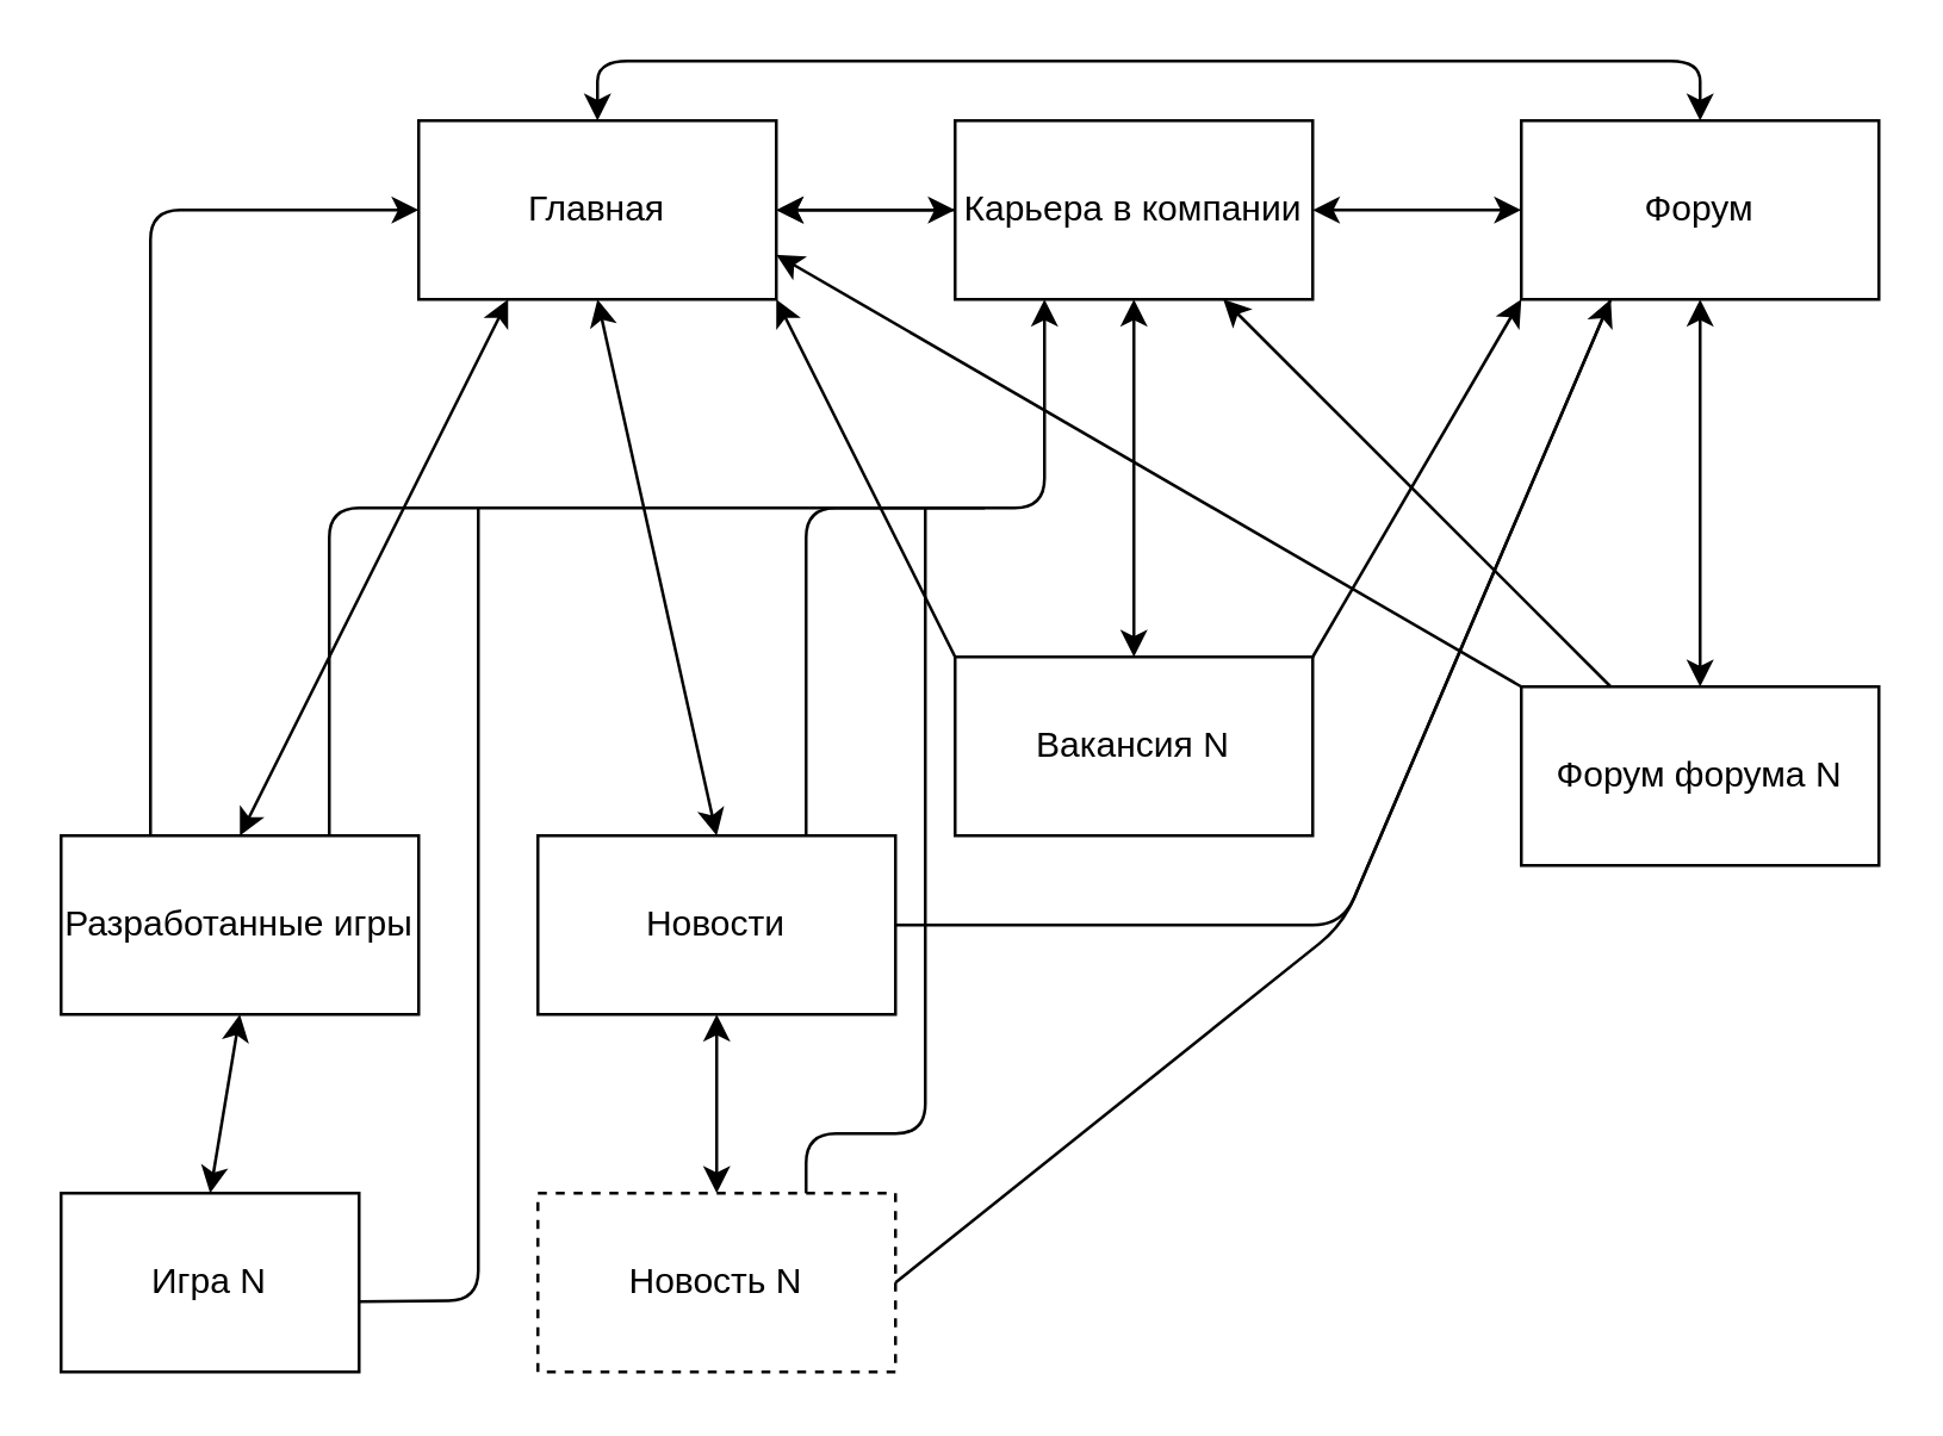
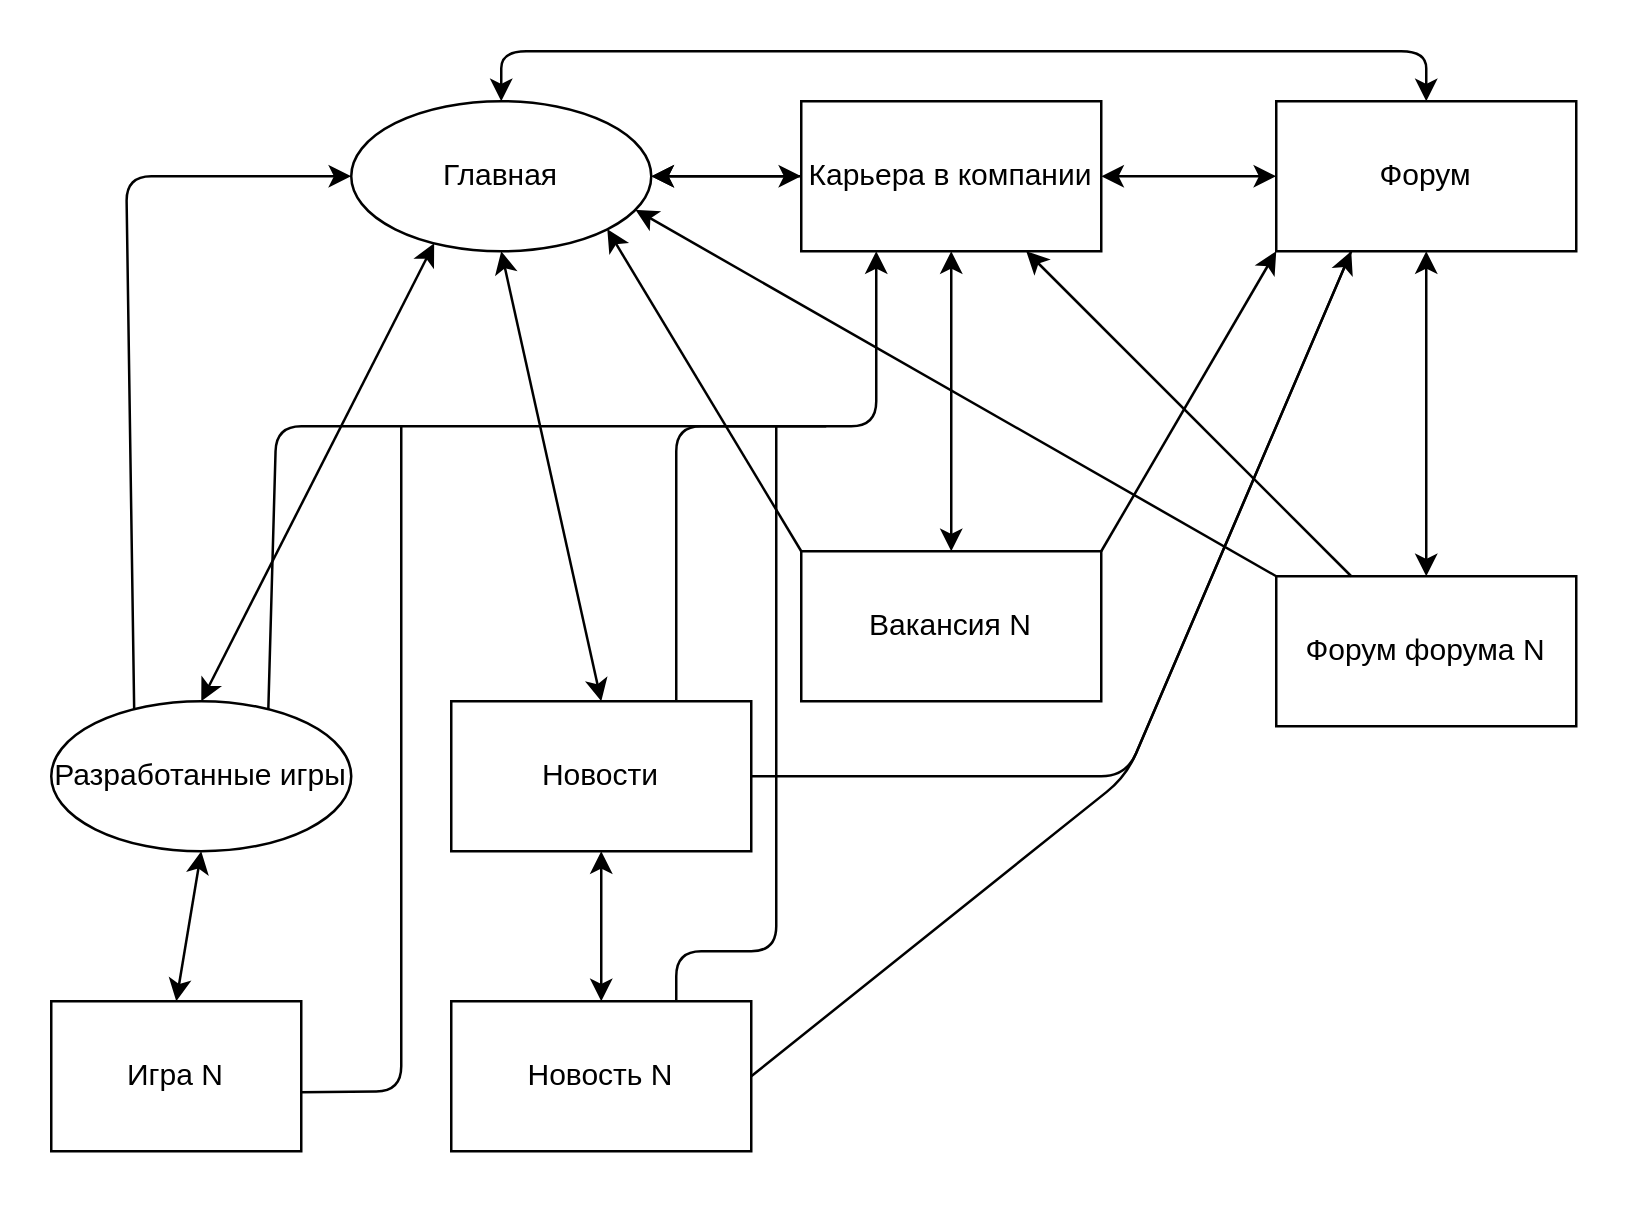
  <mxCell id="0" />
  <mxCell id="1" parent="0" />
- <mxCell id="2" value="Главная" style="rounded=0;whiteSpace=wrap;html=1;" vertex="1" parent="1"><mxGeometry x="140" y="40" width="120" height="60" as="geometry" /></mxCell>
+ <mxCell id="2" value="Главная" style="ellipse;whiteSpace=wrap;html=1;" vertex="1" parent="1"><mxGeometry x="140" y="40" width="120" height="60" as="geometry" /></mxCell>
  <mxCell id="3" value="Вакансия N" style="rounded=0;whiteSpace=wrap;html=1;" vertex="1" parent="1"><mxGeometry x="320" y="220" width="120" height="60" as="geometry" /></mxCell>
  <mxCell id="4" value="" style="edgeStyle=orthogonalEdgeStyle;rounded=0;orthogonalLoop=1;jettySize=auto;html=1;exitX=0;exitY=0.5;exitDx=0;exitDy=0;" edge="1" parent="1" source="5" target="2"><mxGeometry relative="1" as="geometry" /></mxCell>
  <mxCell id="5" value="Карьера в компании" style="rounded=0;whiteSpace=wrap;html=1;" vertex="1" parent="1"><mxGeometry x="320" y="40" width="120" height="60" as="geometry" /></mxCell>
  <mxCell id="6" value="Форум" style="rounded=0;whiteSpace=wrap;html=1;" vertex="1" parent="1"><mxGeometry x="510" y="40" width="120" height="60" as="geometry" /></mxCell>
- <mxCell id="7" value="Разработанные игры" style="rounded=0;whiteSpace=wrap;html=1;" vertex="1" parent="1"><mxGeometry x="20" y="280" width="120" height="60" as="geometry" /></mxCell>
+ <mxCell id="7" value="Разработанные игры" style="ellipse;whiteSpace=wrap;html=1;" vertex="1" parent="1"><mxGeometry x="20" y="280" width="120" height="60" as="geometry" /></mxCell>
  <mxCell id="8" value="Новости" style="rounded=0;whiteSpace=wrap;html=1;" vertex="1" parent="1"><mxGeometry x="180" y="280" width="120" height="60" as="geometry" /></mxCell>
  <mxCell id="9" value="" style="endArrow=classic;startArrow=classic;html=1;entryX=0.25;entryY=1;entryDx=0;entryDy=0;exitX=0.5;exitY=0;exitDx=0;exitDy=0;" edge="1" parent="1" source="7" target="2"><mxGeometry width="50" height="50" relative="1" as="geometry"><mxPoint x="80" y="200" as="sourcePoint" /><mxPoint x="130" y="150" as="targetPoint" /></mxGeometry></mxCell>
  <mxCell id="10" value="" style="endArrow=classic;startArrow=classic;html=1;exitX=0.5;exitY=0;exitDx=0;exitDy=0;entryX=0.5;entryY=1;entryDx=0;entryDy=0;" edge="1" parent="1" source="8" target="2"><mxGeometry width="50" height="50" relative="1" as="geometry"><mxPoint x="90" y="290" as="sourcePoint" /><mxPoint x="180" y="110" as="targetPoint" /></mxGeometry></mxCell>
  <mxCell id="11" value="" style="endArrow=classic;startArrow=classic;html=1;exitX=0.5;exitY=0;exitDx=0;exitDy=0;entryX=0.5;entryY=1;entryDx=0;entryDy=0;" edge="1" parent="1" source="3" target="5"><mxGeometry width="50" height="50" relative="1" as="geometry"><mxPoint x="160" y="290" as="sourcePoint" /><mxPoint x="350" y="100" as="targetPoint" /></mxGeometry></mxCell>
  <mxCell id="12" value="Игра N" style="rounded=0;whiteSpace=wrap;html=1;" vertex="1" parent="1"><mxGeometry x="20" y="400" width="100" height="60" as="geometry" /></mxCell>
  <mxCell id="13" value="" style="endArrow=classic;startArrow=classic;html=1;entryX=0.5;entryY=1;entryDx=0;entryDy=0;exitX=0.5;exitY=0;exitDx=0;exitDy=0;" edge="1" parent="1" source="12" target="7"><mxGeometry width="50" height="50" relative="1" as="geometry"><mxPoint x="100" y="420" as="sourcePoint" /><mxPoint x="150" y="370" as="targetPoint" /></mxGeometry></mxCell>
- <mxCell id="14" value="Новость N" style="rounded=0;whiteSpace=wrap;html=1;dashed=1;" vertex="1" parent="1"><mxGeometry x="180" y="400" width="120" height="60" as="geometry" /></mxCell>
+ <mxCell id="14" value="Новость N" style="rounded=0;whiteSpace=wrap;html=1;" vertex="1" parent="1"><mxGeometry x="180" y="400" width="120" height="60" as="geometry" /></mxCell>
  <mxCell id="15" value="" style="endArrow=classic;startArrow=classic;html=1;entryX=0.5;entryY=1;entryDx=0;entryDy=0;exitX=0.5;exitY=0;exitDx=0;exitDy=0;" edge="1" parent="1" source="14" target="8"><mxGeometry width="50" height="50" relative="1" as="geometry"><mxPoint x="210" y="420" as="sourcePoint" /><mxPoint x="260" y="370" as="targetPoint" /></mxGeometry></mxCell>
  <mxCell id="16" value="Форум форума N" style="rounded=0;whiteSpace=wrap;html=1;" vertex="1" parent="1"><mxGeometry x="510" y="230" width="120" height="60" as="geometry" /></mxCell>
  <mxCell id="17" value="" style="endArrow=classic;startArrow=classic;html=1;entryX=0.5;entryY=1;entryDx=0;entryDy=0;exitX=0.5;exitY=0;exitDx=0;exitDy=0;" edge="1" parent="1" source="16" target="6"><mxGeometry width="50" height="50" relative="1" as="geometry"><mxPoint x="540" y="230" as="sourcePoint" /><mxPoint x="590" y="180" as="targetPoint" /></mxGeometry></mxCell>
  <mxCell id="18" value="" style="endArrow=classic;startArrow=classic;html=1;exitX=1;exitY=0.5;exitDx=0;exitDy=0;" edge="1" parent="1" source="2"><mxGeometry width="50" height="50" relative="1" as="geometry"><mxPoint x="270" y="120" as="sourcePoint" /><mxPoint x="320" y="70" as="targetPoint" /></mxGeometry></mxCell>
  <mxCell id="19" value="" style="endArrow=classic;startArrow=classic;html=1;exitX=1;exitY=0.5;exitDx=0;exitDy=0;entryX=0;entryY=0.5;entryDx=0;entryDy=0;" edge="1" parent="1" source="5" target="6"><mxGeometry width="50" height="50" relative="1" as="geometry"><mxPoint x="440" y="120" as="sourcePoint" /><mxPoint x="490" y="70" as="targetPoint" /></mxGeometry></mxCell>
  <mxCell id="20" value="" style="endArrow=classic;startArrow=classic;html=1;exitX=0.5;exitY=0;exitDx=0;exitDy=0;entryX=0.5;entryY=0;entryDx=0;entryDy=0;" edge="1" parent="1" source="2" target="6"><mxGeometry width="50" height="50" relative="1" as="geometry"><mxPoint x="270" y="80" as="sourcePoint" /><mxPoint x="330" y="80" as="targetPoint" /><Array as="points"><mxPoint x="200" y="20" /><mxPoint x="570" y="20" /></Array></mxGeometry></mxCell>
  <mxCell id="21" value="" style="endArrow=classic;html=1;entryX=0;entryY=1;entryDx=0;entryDy=0;exitX=1;exitY=0;exitDx=0;exitDy=0;" edge="1" parent="1" source="3" target="6"><mxGeometry width="50" height="50" relative="1" as="geometry"><mxPoint x="320" y="260" as="sourcePoint" /><mxPoint x="370" y="210" as="targetPoint" /></mxGeometry></mxCell>
  <mxCell id="22" value="" style="endArrow=classic;html=1;entryX=1;entryY=1;entryDx=0;entryDy=0;exitX=0;exitY=0;exitDx=0;exitDy=0;" edge="1" parent="1" source="3" target="2"><mxGeometry width="50" height="50" relative="1" as="geometry"><mxPoint x="450" y="240" as="sourcePoint" /><mxPoint x="520" y="110" as="targetPoint" /></mxGeometry></mxCell>
  <mxCell id="23" value="" style="endArrow=classic;html=1;exitX=0.75;exitY=0;exitDx=0;exitDy=0;entryX=0.25;entryY=1;entryDx=0;entryDy=0;" edge="1" parent="1" source="8" target="5"><mxGeometry width="50" height="50" relative="1" as="geometry"><mxPoint x="280" y="280" as="sourcePoint" /><mxPoint x="330" y="230" as="targetPoint" /><Array as="points"><mxPoint x="270" y="170" /><mxPoint x="350" y="170" /></Array></mxGeometry></mxCell>
  <mxCell id="24" value="" style="endArrow=classic;html=1;exitX=1;exitY=0.5;exitDx=0;exitDy=0;entryX=0.25;entryY=1;entryDx=0;entryDy=0;" edge="1" parent="1" source="8" target="6"><mxGeometry width="50" height="50" relative="1" as="geometry"><mxPoint x="280" y="290" as="sourcePoint" /><mxPoint x="360" y="110" as="targetPoint" /><Array as="points"><mxPoint x="450" y="310" /></Array></mxGeometry></mxCell>
  <mxCell id="25" value="" style="endArrow=classic;html=1;exitX=0.25;exitY=0;exitDx=0;exitDy=0;entryX=0;entryY=0.5;entryDx=0;entryDy=0;" edge="1" parent="1" source="7" target="2"><mxGeometry width="50" height="50" relative="1" as="geometry"><mxPoint x="210" y="360" as="sourcePoint" /><mxPoint x="260" y="310" as="targetPoint" /><Array as="points"><mxPoint y="70" x="50" /></Array></mxGeometry></mxCell>
  <mxCell id="26" value="" style="endArrow=none;html=1;exitX=0.75;exitY=0;exitDx=0;exitDy=0;" edge="1" parent="1" source="7"><mxGeometry width="50" height="50" relative="1" as="geometry"><mxPoint x="100" y="290" as="sourcePoint" /><mxPoint x="330" y="170" as="targetPoint" /><Array as="points"><mxPoint x="110" y="170" /></Array></mxGeometry></mxCell>
  <mxCell id="27" value="" style="endArrow=none;html=1;exitX=1;exitY=0.5;exitDx=0;exitDy=0;entryX=0.25;entryY=1;entryDx=0;entryDy=0;" edge="1" parent="1" source="14" target="6"><mxGeometry width="50" height="50" relative="1" as="geometry"><mxPoint x="360" y="430" as="sourcePoint" /><mxPoint x="470" y="270" as="targetPoint" /><Array as="points"><mxPoint x="450" y="310" /></Array></mxGeometry></mxCell>
  <mxCell id="28" value="" style="endArrow=none;html=1;exitX=0.997;exitY=0.606;exitDx=0;exitDy=0;exitPerimeter=0;" edge="1" parent="1" source="12"><mxGeometry width="50" height="50" relative="1" as="geometry"><mxPoint x="310" y="440" as="sourcePoint" /><mxPoint x="160" y="170" as="targetPoint" /><Array as="points"><mxPoint x="160" y="436" /></Array></mxGeometry></mxCell>
  <mxCell id="29" value="" style="endArrow=none;html=1;exitX=0.75;exitY=0;exitDx=0;exitDy=0;" edge="1" parent="1" source="14"><mxGeometry width="50" height="50" relative="1" as="geometry"><mxPoint x="300" y="400" as="sourcePoint" /><mxPoint x="310" y="170" as="targetPoint" /><Array as="points"><mxPoint x="270" y="380" /><mxPoint x="310" y="380" /></Array></mxGeometry></mxCell>
  <mxCell id="30" value="" style="endArrow=classic;html=1;exitX=0.25;exitY=0;exitDx=0;exitDy=0;" edge="1" parent="1" source="16" target="5"><mxGeometry width="50" height="50" relative="1" as="geometry"><mxPoint x="500" y="240" as="sourcePoint" /><mxPoint x="550" y="190" as="targetPoint" /></mxGeometry></mxCell>
  <mxCell id="31" value="" style="endArrow=classic;html=1;entryX=1;entryY=0.75;entryDx=0;entryDy=0;" edge="1" parent="1" target="2"><mxGeometry width="50" height="50" relative="1" as="geometry"><mxPoint x="510" y="230" as="sourcePoint" /><mxPoint x="420" y="110" as="targetPoint" /></mxGeometry></mxCell>
